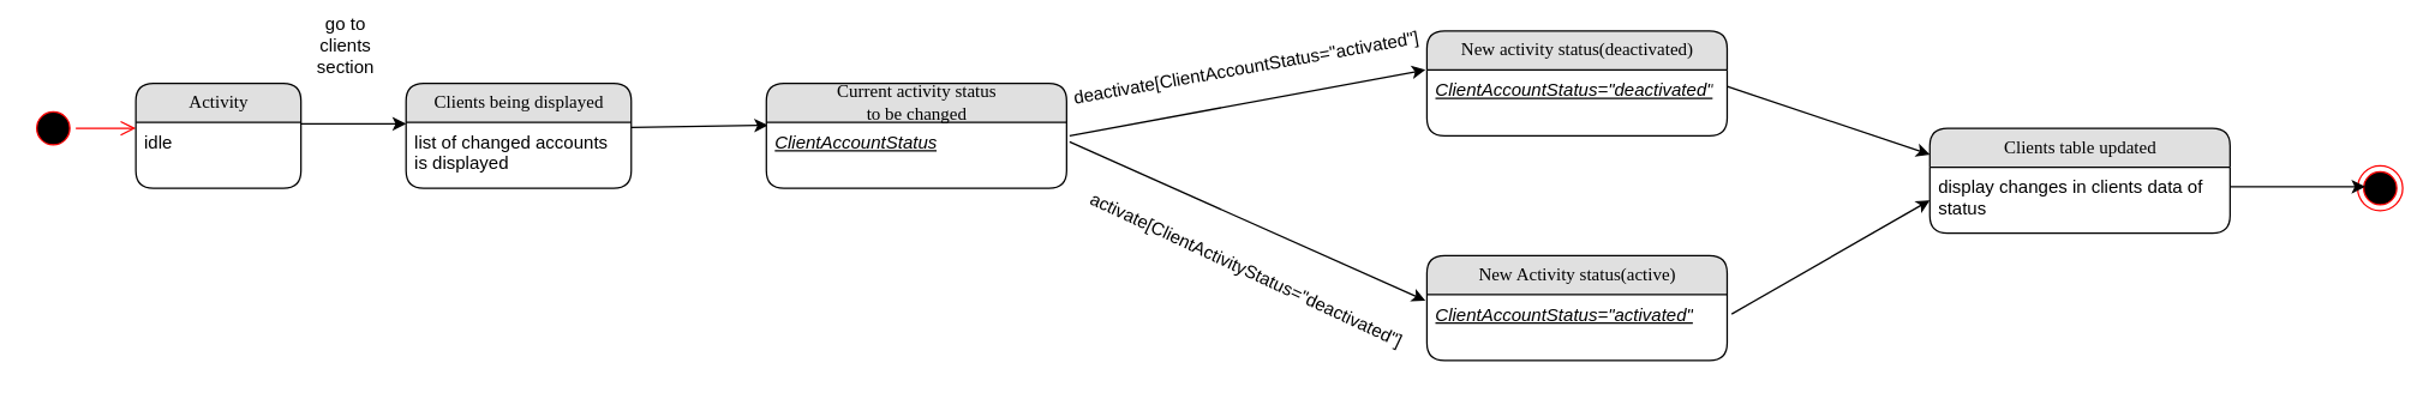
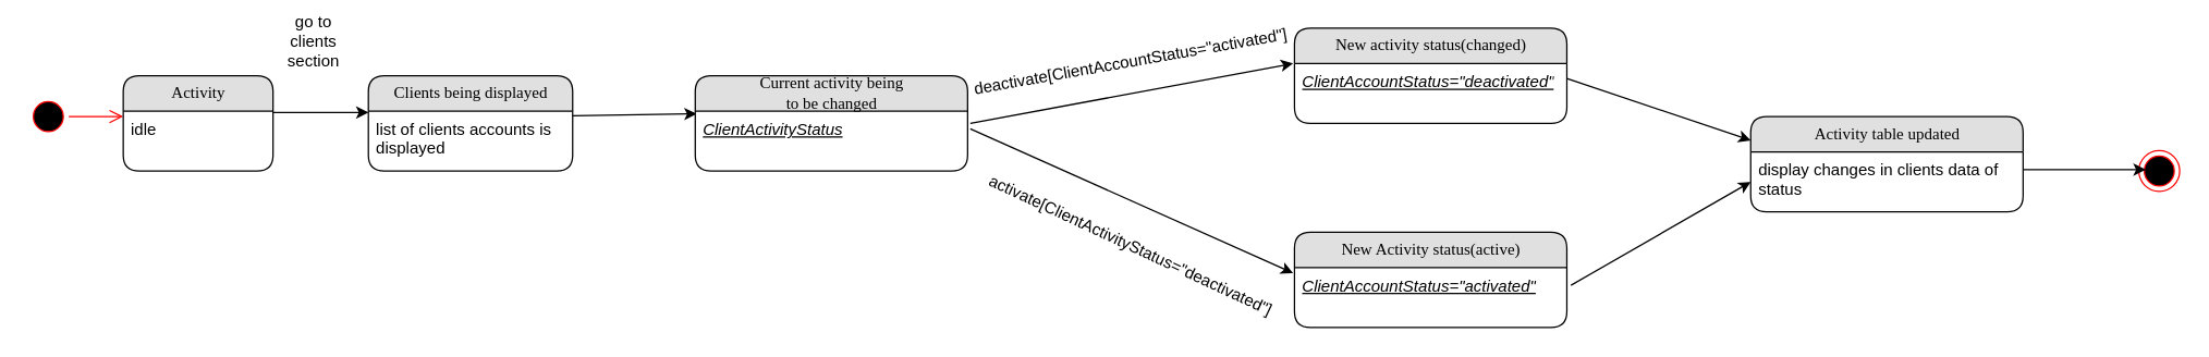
  <mxCell id="0" />
  <mxCell id="1" parent="0" />
  <mxCell id="2" value="" style="ellipse;html=1;shape=startState;fillColor=#000000;strokeColor=#ff0000;" parent="1" vertex="1"><mxGeometry x="20" y="70" width="30" height="30" as="geometry" /></mxCell>
  <mxCell id="3" value="" style="edgeStyle=orthogonalEdgeStyle;html=1;verticalAlign=bottom;endArrow=open;endSize=8;strokeColor=#ff0000;" parent="1" source="2" edge="1"><mxGeometry relative="1" as="geometry"><mxPoint x="90" y="85" as="targetPoint" /></mxGeometry></mxCell>
  <mxCell id="4" value="Activity" style="swimlane;html=1;fontStyle=0;childLayout=stackLayout;horizontal=1;startSize=26;fillColor=#e0e0e0;horizontalStack=0;resizeParent=1;resizeLast=0;collapsible=1;marginBottom=0;swimlaneFillColor=#ffffff;align=center;rounded=1;shadow=0;comic=0;labelBackgroundColor=none;strokeWidth=1;fontFamily=Verdana;fontSize=12" parent="1" vertex="1"><mxGeometry x="90" y="55" width="110" height="70" as="geometry" /></mxCell>
  <mxCell id="5" value="idle" style="text;html=1;strokeColor=none;fillColor=none;spacingLeft=4;spacingRight=4;whiteSpace=wrap;overflow=hidden;rotatable=0;points=[[0,0.5],[1,0.5]];portConstraint=eastwest;" parent="4" vertex="1"><mxGeometry y="26" width="110" height="44" as="geometry" /></mxCell>
  <mxCell id="6" value="" style="ellipse;html=1;shape=endState;fillColor=#000000;strokeColor=#ff0000;" parent="1" vertex="1"><mxGeometry x="1570" y="110" width="30" height="30" as="geometry" /></mxCell>
  <mxCell id="7" value="" style="endArrow=classic;html=1;exitX=1;exitY=0.023;exitDx=0;exitDy=0;exitPerimeter=0;" edge="1" parent="1" source="5"><mxGeometry width="50" height="50" relative="1" as="geometry"><mxPoint x="350" y="345" as="sourcePoint" /><mxPoint x="270" y="82" as="targetPoint" /></mxGeometry></mxCell>
  <mxCell id="8" value="go to clients section" style="text;html=1;strokeColor=none;fillColor=none;align=center;verticalAlign=middle;whiteSpace=wrap;rounded=0;" vertex="1" parent="1"><mxGeometry x="210" y="20" width="40" height="20" as="geometry" /></mxCell>
  <mxCell id="9" value="Clients being displayed" style="swimlane;html=1;fontStyle=0;childLayout=stackLayout;horizontal=1;startSize=26;fillColor=#e0e0e0;horizontalStack=0;resizeParent=1;resizeLast=0;collapsible=1;marginBottom=0;swimlaneFillColor=#ffffff;align=center;rounded=1;shadow=0;comic=0;labelBackgroundColor=none;strokeWidth=1;fontFamily=Verdana;fontSize=12" vertex="1" parent="1"><mxGeometry x="270" y="55" width="150" height="70" as="geometry" /></mxCell>
- <mxCell id="10" value="list of changed accounts is displayed" style="text;html=1;strokeColor=none;fillColor=none;spacingLeft=4;spacingRight=4;whiteSpace=wrap;overflow=hidden;rotatable=0;points=[[0,0.5],[1,0.5]];portConstraint=eastwest;" vertex="1" parent="9"><mxGeometry y="26" width="150" height="44" as="geometry" /></mxCell>
+ <mxCell id="10" value="list of clients accounts is displayed" style="text;html=1;strokeColor=none;fillColor=none;spacingLeft=4;spacingRight=4;whiteSpace=wrap;overflow=hidden;rotatable=0;points=[[0,0.5],[1,0.5]];portConstraint=eastwest;" vertex="1" parent="9"><mxGeometry y="26" width="150" height="44" as="geometry" /></mxCell>
  <mxCell id="11" value="" style="endArrow=classic;html=1;entryX=0.005;entryY=0.045;entryDx=0;entryDy=0;entryPerimeter=0;" edge="1" parent="1" target="14"><mxGeometry width="50" height="50" relative="1" as="geometry"><mxPoint x="420" y="84.5" as="sourcePoint" /><mxPoint x="520" y="86" as="targetPoint" /></mxGeometry></mxCell>
  <mxCell id="12" value="activate[ClientActivityStatus=&quot;deactivated&quot;]" style="text;html=1;strokeColor=none;fillColor=none;align=center;verticalAlign=middle;whiteSpace=wrap;rounded=0;rotation=25;" vertex="1" parent="1"><mxGeometry x="810" y="170" width="40" height="20" as="geometry" /></mxCell>
- <mxCell id="13" value="Current activity status &lt;br&gt;to be changed" style="swimlane;html=1;fontStyle=0;childLayout=stackLayout;horizontal=1;startSize=26;fillColor=#e0e0e0;horizontalStack=0;resizeParent=1;resizeLast=0;collapsible=1;marginBottom=0;swimlaneFillColor=#ffffff;align=center;rounded=1;shadow=0;comic=0;labelBackgroundColor=none;strokeWidth=1;fontFamily=Verdana;fontSize=12" vertex="1" parent="1"><mxGeometry x="510" y="55" width="200" height="70" as="geometry" /></mxCell>
- <mxCell id="14" value="&lt;u&gt;&lt;i&gt;ClientAccountStatus&lt;/i&gt;&lt;/u&gt;" style="text;html=1;strokeColor=none;fillColor=none;spacingLeft=4;spacingRight=4;whiteSpace=wrap;overflow=hidden;rotatable=0;points=[[0,0.5],[1,0.5]];portConstraint=eastwest;" vertex="1" parent="13"><mxGeometry y="26" width="200" height="44" as="geometry" /></mxCell>
+ <mxCell id="13" value="Current activity being &lt;br&gt;to be changed" style="swimlane;html=1;fontStyle=0;childLayout=stackLayout;horizontal=1;startSize=26;fillColor=#e0e0e0;horizontalStack=0;resizeParent=1;resizeLast=0;collapsible=1;marginBottom=0;swimlaneFillColor=#ffffff;align=center;rounded=1;shadow=0;comic=0;labelBackgroundColor=none;strokeWidth=1;fontFamily=Verdana;fontSize=12" vertex="1" parent="1"><mxGeometry x="510" y="55" width="200" height="70" as="geometry" /></mxCell>
+ <mxCell id="14" value="&lt;u&gt;&lt;i&gt;ClientActivityStatus&lt;/i&gt;&lt;/u&gt;" style="text;html=1;strokeColor=none;fillColor=none;spacingLeft=4;spacingRight=4;whiteSpace=wrap;overflow=hidden;rotatable=0;points=[[0,0.5],[1,0.5]];portConstraint=eastwest;" vertex="1" parent="13"><mxGeometry y="26" width="200" height="44" as="geometry" /></mxCell>
  <mxCell id="15" value="" style="endArrow=classic;html=1;exitX=1.01;exitY=0.205;exitDx=0;exitDy=0;exitPerimeter=0;entryX=-0.005;entryY=0.371;entryDx=0;entryDy=0;entryPerimeter=0;" edge="1" parent="1" source="14" target="18"><mxGeometry width="50" height="50" relative="1" as="geometry"><mxPoint x="730" y="115" as="sourcePoint" /><mxPoint x="830" y="55" as="targetPoint" /></mxGeometry></mxCell>
  <mxCell id="16" value="" style="endArrow=classic;html=1;exitX=1.01;exitY=0.295;exitDx=0;exitDy=0;exitPerimeter=0;entryX=-0.005;entryY=0.091;entryDx=0;entryDy=0;entryPerimeter=0;" edge="1" parent="1" source="14" target="21"><mxGeometry width="50" height="50" relative="1" as="geometry"><mxPoint x="780" y="145" as="sourcePoint" /><mxPoint x="820" y="165" as="targetPoint" /></mxGeometry></mxCell>
  <mxCell id="17" value="deactivate[ClientAccountStatus=&quot;activated&quot;]" style="text;html=1;strokeColor=none;fillColor=none;align=center;verticalAlign=middle;whiteSpace=wrap;rounded=0;rotation=-10;" vertex="1" parent="1"><mxGeometry x="810" y="35" width="40" height="20" as="geometry" /></mxCell>
- <mxCell id="18" value="New activity status(deactivated)" style="swimlane;html=1;fontStyle=0;childLayout=stackLayout;horizontal=1;startSize=26;fillColor=#e0e0e0;horizontalStack=0;resizeParent=1;resizeLast=0;collapsible=1;marginBottom=0;swimlaneFillColor=#ffffff;align=center;rounded=1;shadow=0;comic=0;labelBackgroundColor=none;strokeWidth=1;fontFamily=Verdana;fontSize=12" vertex="1" parent="1"><mxGeometry x="950" y="20" width="200" height="70" as="geometry" /></mxCell>
+ <mxCell id="18" value="New activity status(changed)" style="swimlane;html=1;fontStyle=0;childLayout=stackLayout;horizontal=1;startSize=26;fillColor=#e0e0e0;horizontalStack=0;resizeParent=1;resizeLast=0;collapsible=1;marginBottom=0;swimlaneFillColor=#ffffff;align=center;rounded=1;shadow=0;comic=0;labelBackgroundColor=none;strokeWidth=1;fontFamily=Verdana;fontSize=12" vertex="1" parent="1"><mxGeometry x="950" y="20" width="200" height="70" as="geometry" /></mxCell>
  <mxCell id="19" value="&lt;u&gt;&lt;i&gt;ClientAccountStatus=&quot;deactivated&quot;&lt;/i&gt;&lt;/u&gt;" style="text;html=1;strokeColor=none;fillColor=none;spacingLeft=4;spacingRight=4;whiteSpace=wrap;overflow=hidden;rotatable=0;points=[[0,0.5],[1,0.5]];portConstraint=eastwest;" vertex="1" parent="18"><mxGeometry y="26" width="200" height="44" as="geometry" /></mxCell>
  <mxCell id="20" value="New Activity status(active)" style="swimlane;html=1;fontStyle=0;childLayout=stackLayout;horizontal=1;startSize=26;fillColor=#e0e0e0;horizontalStack=0;resizeParent=1;resizeLast=0;collapsible=1;marginBottom=0;swimlaneFillColor=#ffffff;align=center;rounded=1;shadow=0;comic=0;labelBackgroundColor=none;strokeWidth=1;fontFamily=Verdana;fontSize=12" vertex="1" parent="1"><mxGeometry x="950" y="170" width="200" height="70" as="geometry" /></mxCell>
  <mxCell id="21" value="&lt;u&gt;&lt;i&gt;ClientAccountStatus=&quot;activated&quot;&lt;/i&gt;&lt;/u&gt;" style="text;html=1;strokeColor=none;fillColor=none;spacingLeft=4;spacingRight=4;whiteSpace=wrap;overflow=hidden;rotatable=0;points=[[0,0.5],[1,0.5]];portConstraint=eastwest;" vertex="1" parent="20"><mxGeometry y="26" width="200" height="44" as="geometry" /></mxCell>
  <mxCell id="22" value="" style="endArrow=classic;html=1;exitX=1;exitY=0.25;exitDx=0;exitDy=0;exitPerimeter=0;entryX=0;entryY=0.25;entryDx=0;entryDy=0;" edge="1" parent="1" source="19" target="25"><mxGeometry width="50" height="50" relative="1" as="geometry"><mxPoint x="1150" y="80" as="sourcePoint" /><mxPoint x="1280" y="85" as="targetPoint" /></mxGeometry></mxCell>
  <mxCell id="23" value="" style="endArrow=classic;html=1;exitX=1.015;exitY=0.295;exitDx=0;exitDy=0;exitPerimeter=0;entryX=0;entryY=0.5;entryDx=0;entryDy=0;" edge="1" parent="1" source="21" target="26"><mxGeometry width="50" height="50" relative="1" as="geometry"><mxPoint x="1160" y="215" as="sourcePoint" /><mxPoint x="1270" y="155" as="targetPoint" /></mxGeometry></mxCell>
  <mxCell id="24" value="" style="endArrow=classic;html=1;" edge="1" parent="1"><mxGeometry width="50" height="50" relative="1" as="geometry"><mxPoint x="1485" y="124" as="sourcePoint" /><mxPoint x="1575" y="124" as="targetPoint" /></mxGeometry></mxCell>
- <mxCell id="25" value="Clients table updated" style="swimlane;html=1;fontStyle=0;childLayout=stackLayout;horizontal=1;startSize=26;fillColor=#e0e0e0;horizontalStack=0;resizeParent=1;resizeLast=0;collapsible=1;marginBottom=0;swimlaneFillColor=#ffffff;align=center;rounded=1;shadow=0;comic=0;labelBackgroundColor=none;strokeWidth=1;fontFamily=Verdana;fontSize=12" vertex="1" parent="1"><mxGeometry x="1285" y="85" width="200" height="70" as="geometry" /></mxCell>
+ <mxCell id="25" value="Activity table updated" style="swimlane;html=1;fontStyle=0;childLayout=stackLayout;horizontal=1;startSize=26;fillColor=#e0e0e0;horizontalStack=0;resizeParent=1;resizeLast=0;collapsible=1;marginBottom=0;swimlaneFillColor=#ffffff;align=center;rounded=1;shadow=0;comic=0;labelBackgroundColor=none;strokeWidth=1;fontFamily=Verdana;fontSize=12" vertex="1" parent="1"><mxGeometry x="1285" y="85" width="200" height="70" as="geometry" /></mxCell>
  <mxCell id="26" value="display changes in clients data of status" style="text;html=1;strokeColor=none;fillColor=none;spacingLeft=4;spacingRight=4;whiteSpace=wrap;overflow=hidden;rotatable=0;points=[[0,0.5],[1,0.5]];portConstraint=eastwest;" vertex="1" parent="25"><mxGeometry y="26" width="200" height="44" as="geometry" /></mxCell>
